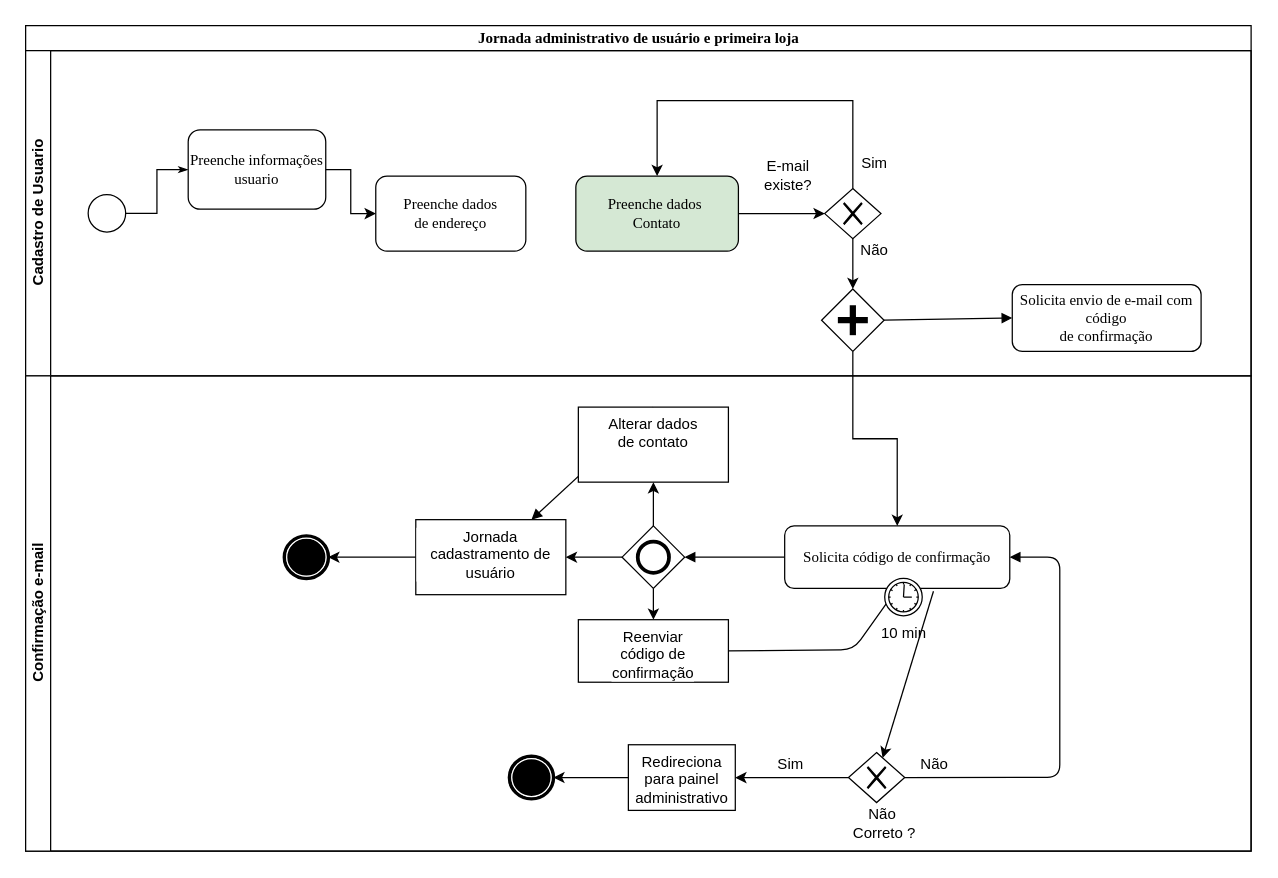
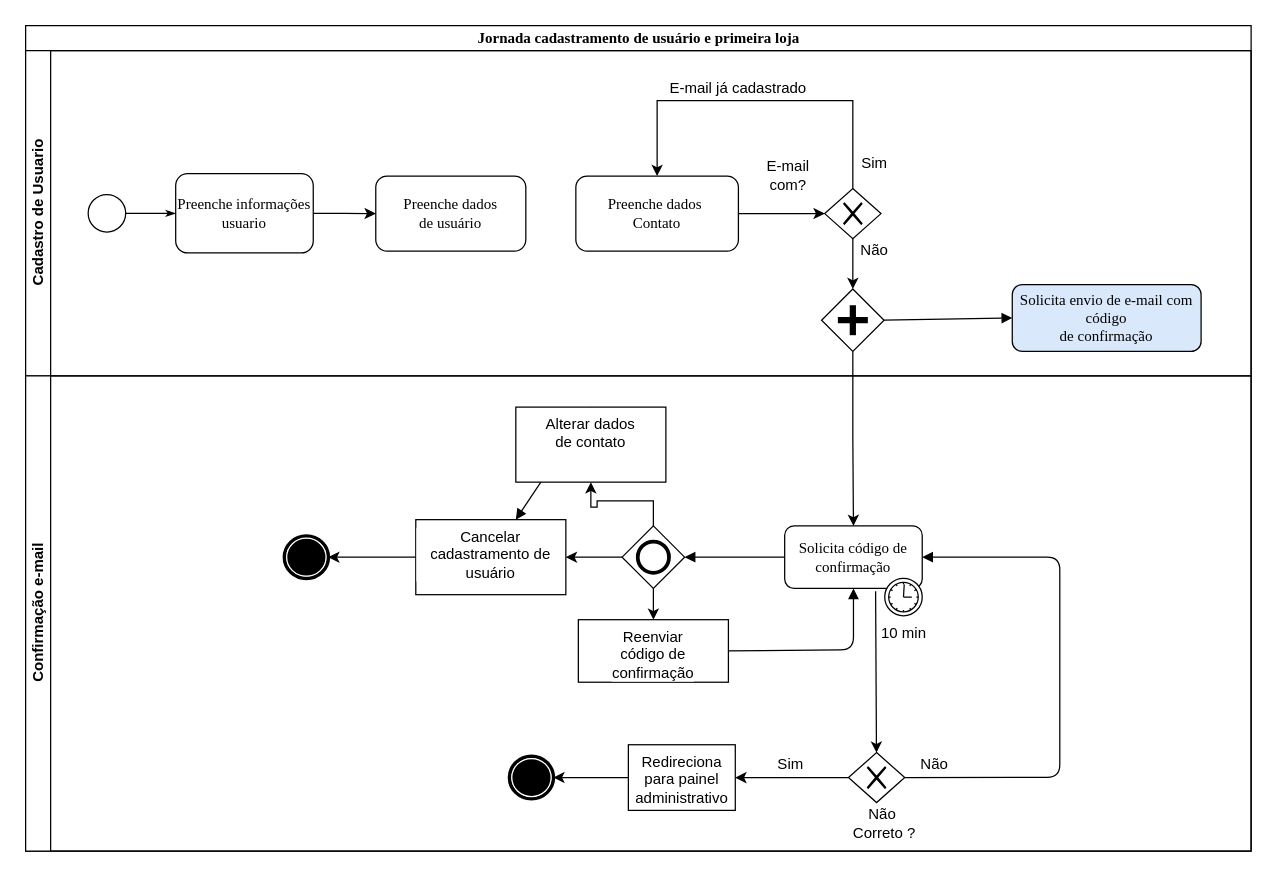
  <mxCell id="0" />
  <mxCell id="1" parent="0" />
- <mxCell id="2" value="&lt;font style=&quot;font-size: 12px&quot;&gt;Jornada administrativo de usuário e primeira loja&lt;/font&gt;" style="swimlane;html=1;childLayout=stackLayout;horizontal=1;startSize=20;horizontalStack=0;rounded=0;shadow=0;labelBackgroundColor=none;strokeWidth=1;fontFamily=Verdana;fontSize=8;align=center;" parent="1" vertex="1"><mxGeometry x="20" y="20" width="980" height="660" as="geometry" /></mxCell>
+ <mxCell id="2" value="&lt;font style=&quot;font-size: 12px&quot;&gt;Jornada cadastramento de usuário e primeira loja&lt;/font&gt;" style="swimlane;html=1;childLayout=stackLayout;horizontal=1;startSize=20;horizontalStack=0;rounded=0;shadow=0;labelBackgroundColor=none;strokeWidth=1;fontFamily=Verdana;fontSize=8;align=center;" parent="1" vertex="1"><mxGeometry x="20" y="20" width="980" height="660" as="geometry" /></mxCell>
  <mxCell id="3" value="" style="edgeStyle=orthogonalEdgeStyle;rounded=0;orthogonalLoop=1;jettySize=auto;html=1;exitX=0.5;exitY=1;exitDx=0;exitDy=0;entryX=0.5;entryY=0;entryDx=0;entryDy=0;" parent="2" source="22" target="37" edge="1"><mxGeometry relative="1" as="geometry"><mxPoint x="510" y="190" as="targetPoint" /></mxGeometry></mxCell>
  <mxCell id="4" value="" style="endArrow=block;endFill=1;endSize=6;html=1;exitX=0.5;exitY=0;exitDx=0;exitDy=0;" parent="2" source="26" target="35" edge="1"><mxGeometry width="100" relative="1" as="geometry"><mxPoint x="545" y="190" as="sourcePoint" /><mxPoint x="620" y="250" as="targetPoint" /></mxGeometry></mxCell>
  <mxCell id="5" value="Cadastro de Usuario" style="swimlane;html=1;startSize=20;horizontal=0;" parent="2" vertex="1"><mxGeometry y="20" width="980" height="260" as="geometry"><mxRectangle y="20" width="680" height="20" as="alternateBounds" /></mxGeometry></mxCell>
  <mxCell id="6" style="edgeStyle=orthogonalEdgeStyle;rounded=0;html=1;labelBackgroundColor=none;startArrow=none;startFill=0;startSize=5;endArrow=classicThin;endFill=1;endSize=5;jettySize=auto;orthogonalLoop=1;strokeWidth=1;fontFamily=Verdana;fontSize=8" parent="5" source="13" target="14" edge="1"><mxGeometry relative="1" as="geometry" /></mxCell>
+ <mxCell id="7" value="E-mail já cadastrado" style="text;html=1;strokeColor=none;fillColor=none;align=center;verticalAlign=middle;whiteSpace=wrap;rounded=0;" parent="5" vertex="1"><mxGeometry x="500" y="20" width="140" height="20" as="geometry" /></mxCell>
  <mxCell id="8" value="Sim" style="text;html=1;strokeColor=none;fillColor=none;align=center;verticalAlign=middle;whiteSpace=wrap;rounded=0;" parent="5" vertex="1"><mxGeometry x="659" y="80.25" width="40" height="20" as="geometry" /></mxCell>
- <mxCell id="9" value="E-mail existe?" style="text;html=1;strokeColor=none;fillColor=none;align=center;verticalAlign=middle;whiteSpace=wrap;rounded=0;" parent="5" vertex="1"><mxGeometry x="590" y="90.25" width="40" height="20" as="geometry" /></mxCell>
+ <mxCell id="9" value="E-mail com?" style="text;html=1;strokeColor=none;fillColor=none;align=center;verticalAlign=middle;whiteSpace=wrap;rounded=0;" parent="5" vertex="1"><mxGeometry x="590" y="90.25" width="40" height="20" as="geometry" /></mxCell>
  <mxCell id="10" value="" style="shape=mxgraph.bpmn.shape;html=1;verticalLabelPosition=bottom;labelBackgroundColor=#ffffff;verticalAlign=top;align=center;perimeter=rhombusPerimeter;background=gateway;outlineConnect=0;outline=none;symbol=exclusiveGw;" parent="5" vertex="1"><mxGeometry x="639" y="110.25" width="45" height="40" as="geometry" /></mxCell>
- <mxCell id="11" value="&lt;font style=&quot;font-size: 12px&quot;&gt;Preenche dados&amp;nbsp;&lt;br&gt;Contato&lt;/font&gt;" style="rounded=1;whiteSpace=wrap;html=1;shadow=0;labelBackgroundColor=none;strokeWidth=1;fontFamily=Verdana;fontSize=8;align=center;fillColor=#d5e8d4;" parent="5" vertex="1"><mxGeometry x="440" y="100.25" width="130" height="60" as="geometry" /></mxCell>
- <mxCell id="12" value="&lt;font style=&quot;font-size: 12px&quot;&gt;Preenche dados&lt;br&gt;de endereço&lt;/font&gt;" style="rounded=1;whiteSpace=wrap;html=1;shadow=0;labelBackgroundColor=none;strokeWidth=1;fontFamily=Verdana;fontSize=8;align=center;" parent="5" vertex="1"><mxGeometry x="280" y="100.25" width="120" height="60" as="geometry" /></mxCell>
+ <mxCell id="11" value="&lt;font style=&quot;font-size: 12px&quot;&gt;Preenche dados&amp;nbsp;&lt;br&gt;Contato&lt;/font&gt;" style="rounded=1;whiteSpace=wrap;html=1;shadow=0;labelBackgroundColor=none;strokeWidth=1;fontFamily=Verdana;fontSize=8;align=center;" parent="5" vertex="1"><mxGeometry x="440" y="100.25" width="130" height="60" as="geometry" /></mxCell>
+ <mxCell id="12" value="&lt;font style=&quot;font-size: 12px&quot;&gt;Preenche dados&lt;br&gt;de usuário&lt;/font&gt;" style="rounded=1;whiteSpace=wrap;html=1;shadow=0;labelBackgroundColor=none;strokeWidth=1;fontFamily=Verdana;fontSize=8;align=center;" parent="5" vertex="1"><mxGeometry x="280" y="100.25" width="120" height="60" as="geometry" /></mxCell>
  <mxCell id="13" value="" style="ellipse;whiteSpace=wrap;html=1;rounded=0;shadow=0;labelBackgroundColor=none;strokeWidth=1;fontFamily=Verdana;fontSize=8;align=center;" parent="5" vertex="1"><mxGeometry x="50" y="115" width="30" height="30" as="geometry" /></mxCell>
- <mxCell id="14" value="&lt;font style=&quot;font-size: 12px&quot;&gt;Preenche informações&lt;br&gt;usuario&lt;/font&gt;" style="rounded=1;whiteSpace=wrap;html=1;shadow=0;labelBackgroundColor=none;strokeWidth=1;fontFamily=Verdana;fontSize=8;align=center;" parent="5" vertex="1"><mxGeometry x="130" y="63.25" width="110" height="63.5" as="geometry" /></mxCell>
+ <mxCell id="14" value="&lt;font style=&quot;font-size: 12px&quot;&gt;Preenche informações&lt;br&gt;usuario&lt;/font&gt;" style="rounded=1;whiteSpace=wrap;html=1;shadow=0;labelBackgroundColor=none;strokeWidth=1;fontFamily=Verdana;fontSize=8;align=center;" parent="5" vertex="1"><mxGeometry x="120" y="98.25" width="110" height="63.5" as="geometry" /></mxCell>
  <mxCell id="15" value="" style="edgeStyle=orthogonalEdgeStyle;rounded=0;orthogonalLoop=1;jettySize=auto;html=1;entryX=0;entryY=0.5;entryDx=0;entryDy=0;" parent="5" source="14" target="12" edge="1"><mxGeometry relative="1" as="geometry"><mxPoint x="245" y="116.75" as="targetPoint" /></mxGeometry></mxCell>
  <mxCell id="16" value="" style="edgeStyle=orthogonalEdgeStyle;rounded=0;orthogonalLoop=1;jettySize=auto;html=1;entryX=0;entryY=0.5;entryDx=0;entryDy=0;" parent="5" source="11" target="10" edge="1"><mxGeometry relative="1" as="geometry"><mxPoint x="610" y="60" as="targetPoint" /></mxGeometry></mxCell>
  <mxCell id="17" value="" style="endArrow=block;endFill=1;endSize=6;html=1;exitX=1;exitY=0.5;exitDx=0;exitDy=0;entryX=0;entryY=0.5;entryDx=0;entryDy=0;" parent="5" source="22" target="19" edge="1"><mxGeometry width="100" relative="1" as="geometry"><mxPoint x="659" y="293.5" as="sourcePoint" /><mxPoint x="759" y="293.5" as="targetPoint" /></mxGeometry></mxCell>
  <mxCell id="18" value="Não" style="text;html=1;strokeColor=none;fillColor=none;align=center;verticalAlign=middle;whiteSpace=wrap;rounded=0;" parent="5" vertex="1"><mxGeometry x="659" y="150.25" width="40" height="20" as="geometry" /></mxCell>
- <mxCell id="19" value="&lt;font style=&quot;font-size: 12px&quot;&gt;Solicita envio de e-mail com código&lt;br&gt;de confirmação&lt;/font&gt;" style="whiteSpace=wrap;html=1;rounded=1;shadow=0;fontFamily=Verdana;fontSize=8;strokeWidth=1;" parent="5" vertex="1"><mxGeometry x="789" y="187" width="151" height="53.5" as="geometry" /></mxCell>
+ <mxCell id="19" value="&lt;font style=&quot;font-size: 12px&quot;&gt;Solicita envio de e-mail com código&lt;br&gt;de confirmação&lt;/font&gt;" style="whiteSpace=wrap;html=1;rounded=1;shadow=0;fontFamily=Verdana;fontSize=8;strokeWidth=1;fillColor=#dae8fc;" parent="5" vertex="1"><mxGeometry x="789" y="187" width="151" height="53.5" as="geometry" /></mxCell>
  <mxCell id="20" value="" style="edgeStyle=orthogonalEdgeStyle;rounded=0;orthogonalLoop=1;jettySize=auto;html=1;entryX=0.5;entryY=0;entryDx=0;entryDy=0;" parent="5" source="10" target="22" edge="1"><mxGeometry relative="1" as="geometry"><mxPoint x="661.471" y="170" as="targetPoint" /></mxGeometry></mxCell>
  <mxCell id="21" value="" style="edgeStyle=orthogonalEdgeStyle;rounded=0;orthogonalLoop=1;jettySize=auto;html=1;entryX=0.5;entryY=0;entryDx=0;entryDy=0;exitX=0.5;exitY=0;exitDx=0;exitDy=0;" parent="5" source="10" target="11" edge="1"><mxGeometry relative="1" as="geometry"><mxPoint x="642.471" y="90" as="targetPoint" /><Array as="points"><mxPoint x="662" y="40" /><mxPoint x="505" y="40" /></Array></mxGeometry></mxCell>
  <mxCell id="22" value="" style="shape=mxgraph.bpmn.shape;html=1;verticalLabelPosition=bottom;labelBackgroundColor=#ffffff;verticalAlign=top;align=center;perimeter=rhombusPerimeter;background=gateway;outlineConnect=0;outline=none;symbol=parallelGw;" parent="5" vertex="1"><mxGeometry x="636.5" y="190.5" width="50" height="50" as="geometry" /></mxCell>
  <mxCell id="23" value="Confirmação e-mail" style="swimlane;html=1;startSize=20;horizontal=0;" parent="2" vertex="1"><mxGeometry y="280" width="980" height="380" as="geometry"><mxRectangle y="230" width="1040" height="20" as="alternateBounds" /></mxGeometry></mxCell>
  <mxCell id="24" value="" style="endArrow=classic;html=1;exitX=0.661;exitY=1.045;exitDx=0;exitDy=0;exitPerimeter=0;" parent="23" source="37" target="39" edge="1"><mxGeometry width="50" height="50" relative="1" as="geometry"><mxPoint x="612" y="95" as="sourcePoint" /><mxPoint x="662" y="45" as="targetPoint" /></mxGeometry></mxCell>
  <mxCell id="25" value="" style="endArrow=block;endFill=1;endSize=6;html=1;exitX=1;exitY=0.5;exitDx=0;exitDy=0;entryX=1;entryY=0.5;entryDx=0;entryDy=0;" parent="23" source="39" target="37" edge="1"><mxGeometry width="100" relative="1" as="geometry"><mxPoint x="687" y="269" as="sourcePoint" /><mxPoint x="787" y="268.75" as="targetPoint" /><Array as="points"><mxPoint x="827" y="321" /><mxPoint x="827" y="145" /></Array></mxGeometry></mxCell>
- <mxCell id="26" value="Alterar dados&lt;br&gt;de contato" style="whiteSpace=wrap;html=1;verticalAlign=top;labelBackgroundColor=#ffffff;" parent="23" vertex="1"><mxGeometry x="442" y="25" width="120" height="60" as="geometry" /></mxCell>
+ <mxCell id="26" value="Alterar dados&lt;br&gt;de contato" style="whiteSpace=wrap;html=1;verticalAlign=top;labelBackgroundColor=#ffffff;" parent="23" vertex="1"><mxGeometry x="392" y="25" width="120" height="60" as="geometry" /></mxCell>
  <mxCell id="27" value="" style="edgeStyle=orthogonalEdgeStyle;rounded=0;orthogonalLoop=1;jettySize=auto;html=1;" parent="23" source="39" target="41" edge="1"><mxGeometry relative="1" as="geometry" /></mxCell>
  <mxCell id="28" value="" style="endArrow=classic;html=1;exitX=0;exitY=0.5;exitDx=0;exitDy=0;entryX=1;entryY=0.5;entryDx=0;entryDy=0;" parent="23" source="41" target="40" edge="1"><mxGeometry width="50" height="50" relative="1" as="geometry"><mxPoint x="612" y="147.5" as="sourcePoint" /><mxPoint x="662" y="97.5" as="targetPoint" /></mxGeometry></mxCell>
  <mxCell id="29" value="" style="endArrow=block;endFill=1;endSize=6;html=1;exitX=1;exitY=0.5;exitDx=0;exitDy=0;entryX=0.5;entryY=1;entryDx=0;entryDy=0;" parent="23" source="44" target="37" edge="1"><mxGeometry width="100" relative="1" as="geometry"><mxPoint x="577" y="235" as="sourcePoint" /><mxPoint x="662" y="219.41" as="targetPoint" /><Array as="points"><mxPoint x="662" y="219" /></Array></mxGeometry></mxCell>
  <mxCell id="30" value="" style="endArrow=block;endFill=1;endSize=6;html=1;exitX=0;exitY=0.5;exitDx=0;exitDy=0;entryX=1;entryY=0.5;entryDx=0;entryDy=0;" parent="23" source="37" target="36" edge="1"><mxGeometry width="100" relative="1" as="geometry"><mxPoint x="427" y="180" as="sourcePoint" /><mxPoint x="527" y="180" as="targetPoint" /></mxGeometry></mxCell>
  <mxCell id="31" value="" style="edgeStyle=orthogonalEdgeStyle;rounded=0;orthogonalLoop=1;jettySize=auto;html=1;" parent="23" source="36" target="26" edge="1"><mxGeometry relative="1" as="geometry" /></mxCell>
  <mxCell id="32" value="" style="edgeStyle=orthogonalEdgeStyle;rounded=0;orthogonalLoop=1;jettySize=auto;html=1;" parent="23" source="36" target="44" edge="1"><mxGeometry relative="1" as="geometry" /></mxCell>
  <mxCell id="33" value="" style="edgeStyle=orthogonalEdgeStyle;rounded=0;orthogonalLoop=1;jettySize=auto;html=1;" parent="23" source="36" target="35" edge="1"><mxGeometry relative="1" as="geometry" /></mxCell>
  <mxCell id="34" value="" style="endArrow=classic;html=1;exitX=0;exitY=0.5;exitDx=0;exitDy=0;entryX=1;entryY=0.5;entryDx=0;entryDy=0;" parent="23" source="35" target="45" edge="1"><mxGeometry width="50" height="50" relative="1" as="geometry"><mxPoint x="307" y="144.41" as="sourcePoint" /><mxPoint x="247.0" y="145" as="targetPoint" /></mxGeometry></mxCell>
- <mxCell id="35" value="Jornada&lt;br&gt;cadastramento de usuário" style="whiteSpace=wrap;html=1;verticalAlign=top;labelBackgroundColor=#ffffff;" parent="23" vertex="1"><mxGeometry x="312" y="115" width="120" height="60" as="geometry" /></mxCell>
+ <mxCell id="35" value="Cancelar&lt;br&gt;cadastramento de usuário" style="whiteSpace=wrap;html=1;verticalAlign=top;labelBackgroundColor=#ffffff;" parent="23" vertex="1"><mxGeometry x="312" y="115" width="120" height="60" as="geometry" /></mxCell>
  <mxCell id="36" value="" style="shape=mxgraph.bpmn.shape;html=1;verticalLabelPosition=bottom;labelBackgroundColor=#ffffff;verticalAlign=top;align=center;perimeter=rhombusPerimeter;background=gateway;outlineConnect=0;outline=end;symbol=general;" parent="23" vertex="1"><mxGeometry x="477" y="120" width="50" height="50" as="geometry" /></mxCell>
- <mxCell id="37" value="&lt;span style=&quot;font-family: &amp;#34;verdana&amp;#34;&quot;&gt;&lt;font style=&quot;font-size: 12px&quot;&gt;Solicita código de confirmação&lt;/font&gt;&lt;/span&gt;" style="html=1;whiteSpace=wrap;rounded=1;dropTarget=0;" parent="23" vertex="1"><mxGeometry x="607" y="120" width="180" height="50" as="geometry" /></mxCell>
+ <mxCell id="37" value="&lt;span style=&quot;font-family: &amp;#34;verdana&amp;#34;&quot;&gt;&lt;font style=&quot;font-size: 12px&quot;&gt;Solicita código de confirmação&lt;/font&gt;&lt;/span&gt;" style="html=1;whiteSpace=wrap;rounded=1;dropTarget=0;" parent="23" vertex="1"><mxGeometry x="607" y="120" width="110" height="50" as="geometry" /></mxCell>
  <mxCell id="38" value="10 min" style="shape=mxgraph.bpmn.timer_start;perimeter=ellipsePerimeter;html=1;verticalLabelPosition=bottom;verticalAlign=top;outlineConnect=0;" parent="23" vertex="1"><mxGeometry x="1" y="1" width="30" height="30" relative="1" as="geometry"><mxPoint x="-293" y="-218.12" as="offset" /></mxGeometry></mxCell>
  <mxCell id="39" value="" style="shape=mxgraph.bpmn.shape;html=1;verticalLabelPosition=bottom;labelBackgroundColor=#ffffff;verticalAlign=top;align=center;perimeter=rhombusPerimeter;background=gateway;outlineConnect=0;outline=none;symbol=exclusiveGw;" parent="23" vertex="1"><mxGeometry x="658" y="301.25" width="45" height="40" as="geometry" /></mxCell>
  <mxCell id="40" value="" style="shape=mxgraph.bpmn.shape;html=1;verticalLabelPosition=bottom;labelBackgroundColor=#ffffff;verticalAlign=top;align=center;perimeter=ellipsePerimeter;outlineConnect=0;outline=end;symbol=terminate;" parent="23" vertex="1"><mxGeometry x="387" y="304.38" width="35" height="33.75" as="geometry" /></mxCell>
  <mxCell id="41" value="Redireciona para painel administrativo" style="whiteSpace=wrap;html=1;verticalAlign=top;labelBackgroundColor=#ffffff;" parent="23" vertex="1"><mxGeometry x="482" y="295" width="85.5" height="52.5" as="geometry" /></mxCell>
  <mxCell id="42" value="Não" style="text;html=1;strokeColor=none;fillColor=none;align=center;verticalAlign=middle;whiteSpace=wrap;rounded=0;" parent="23" vertex="1"><mxGeometry x="707" y="301.25" width="40" height="20" as="geometry" /></mxCell>
  <mxCell id="43" value="Sim" style="text;html=1;strokeColor=none;fillColor=none;align=center;verticalAlign=middle;whiteSpace=wrap;rounded=0;" parent="23" vertex="1"><mxGeometry x="592" y="301.25" width="40" height="20" as="geometry" /></mxCell>
  <mxCell id="44" value="Reenviar&lt;br&gt;código de&lt;br&gt;confirmação" style="whiteSpace=wrap;html=1;verticalAlign=top;labelBackgroundColor=#ffffff;" parent="23" vertex="1"><mxGeometry x="442" y="195" width="120" height="50" as="geometry" /></mxCell>
  <mxCell id="45" value="" style="shape=mxgraph.bpmn.shape;html=1;verticalLabelPosition=bottom;labelBackgroundColor=#ffffff;verticalAlign=top;align=center;perimeter=ellipsePerimeter;outlineConnect=0;outline=end;symbol=terminate;" parent="23" vertex="1"><mxGeometry x="207" y="128.13" width="35" height="33.75" as="geometry" /></mxCell>
  <mxCell id="46" value="Não&amp;nbsp;&lt;br&gt;Correto ?" style="text;html=1;strokeColor=none;fillColor=none;align=center;verticalAlign=middle;whiteSpace=wrap;rounded=0;" parent="23" vertex="1"><mxGeometry x="657" y="347.5" width="60" height="20" as="geometry" /></mxCell>
